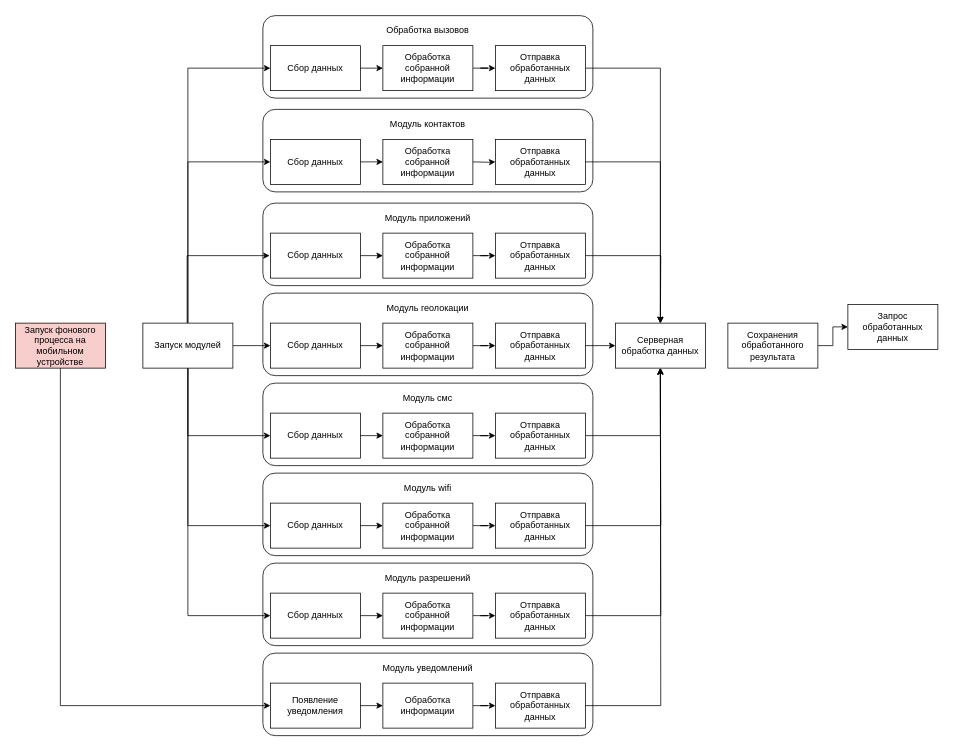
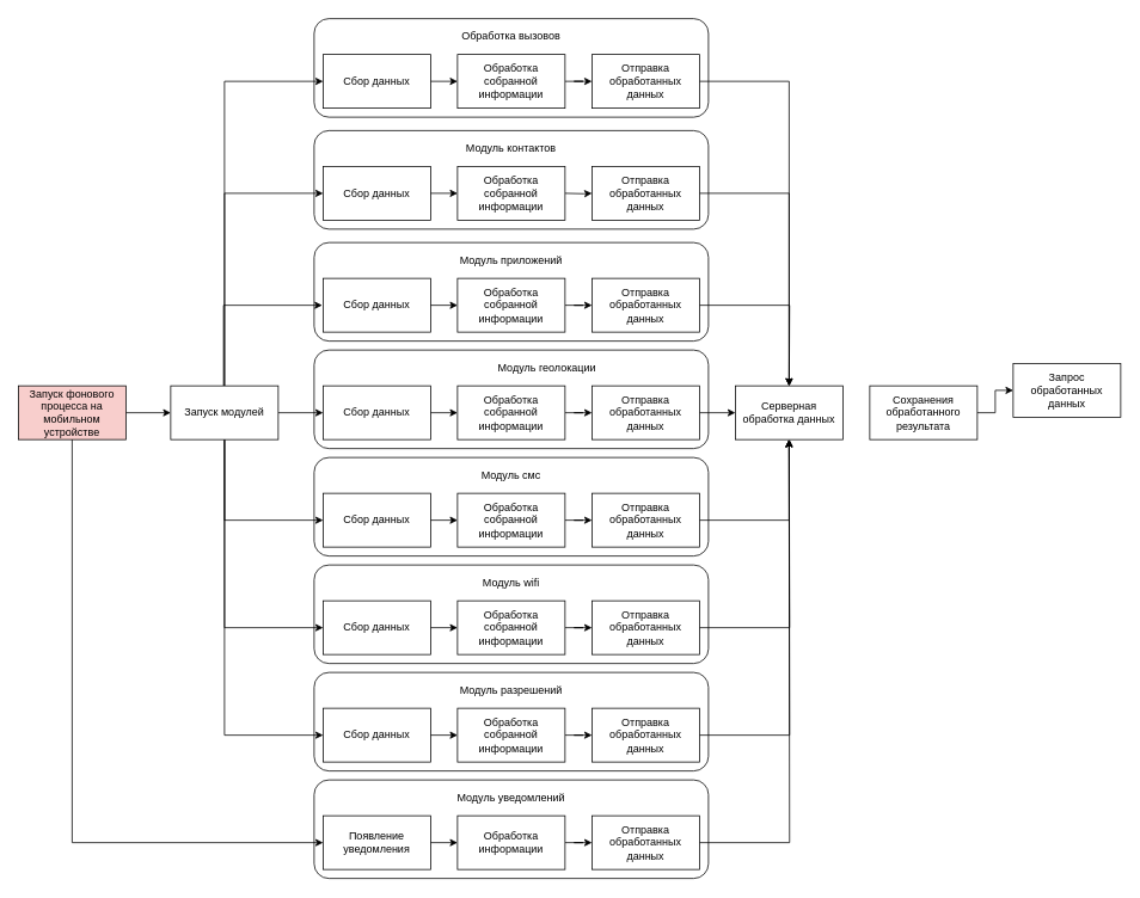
  <mxCell id="0" />
  <mxCell id="1" parent="0" />
  <mxCell id="2" value="" style="rounded=1;whiteSpace=wrap;html=1;" vertex="1" parent="1"><mxGeometry x="350" y="270" width="440" height="110" as="geometry" /></mxCell>
+ <mxCell id="3" value="" style="edgeStyle=orthogonalEdgeStyle;rounded=0;orthogonalLoop=1;jettySize=auto;html=1;" edge="1" parent="1" source="4" target="79"><mxGeometry relative="1" as="geometry" /></mxCell>
  <mxCell id="4" value="Запуск фонового процесса на мобильном устройстве" style="rounded=0;whiteSpace=wrap;html=1;fillColor=#f8cecc;" vertex="1" parent="1"><mxGeometry x="20" y="430" width="120" height="60" as="geometry" /></mxCell>
  <mxCell id="5" value="Сбор данных" style="rounded=0;whiteSpace=wrap;html=1;" vertex="1" parent="1"><mxGeometry x="360" y="310" width="120" height="60" as="geometry" /></mxCell>
  <mxCell id="6" value="" style="edgeStyle=orthogonalEdgeStyle;rounded=0;orthogonalLoop=1;jettySize=auto;html=1;" edge="1" parent="1" source="7" target="9"><mxGeometry relative="1" as="geometry" /></mxCell>
  <mxCell id="7" value="Обработка собранной информации" style="rounded=0;whiteSpace=wrap;html=1;" vertex="1" parent="1"><mxGeometry x="510" y="310" width="120" height="60" as="geometry" /></mxCell>
  <mxCell id="8" style="edgeStyle=orthogonalEdgeStyle;rounded=0;orthogonalLoop=1;jettySize=auto;html=1;" edge="1" parent="1" source="9"><mxGeometry relative="1" as="geometry"><mxPoint x="880" y="430" as="targetPoint" /></mxGeometry></mxCell>
  <mxCell id="9" value="Отправка обработанных данных" style="rounded=0;whiteSpace=wrap;html=1;" vertex="1" parent="1"><mxGeometry x="660" y="310" width="120" height="60" as="geometry" /></mxCell>
  <mxCell id="10" value="Серверная обработка данных" style="rounded=0;whiteSpace=wrap;html=1;" vertex="1" parent="1"><mxGeometry x="820" y="430" width="120" height="60" as="geometry" /></mxCell>
  <mxCell id="11" value="" style="edgeStyle=orthogonalEdgeStyle;rounded=0;orthogonalLoop=1;jettySize=auto;html=1;" edge="1" parent="1" source="12" target="13"><mxGeometry relative="1" as="geometry" /></mxCell>
  <mxCell id="12" value="Сохранения обработанного результата" style="rounded=0;whiteSpace=wrap;html=1;" vertex="1" parent="1"><mxGeometry x="970" y="430" width="120" height="60" as="geometry" /></mxCell>
  <mxCell id="13" value="Запрос обработанных данных" style="rounded=0;whiteSpace=wrap;html=1;" vertex="1" parent="1"><mxGeometry x="1130" y="405" width="120" height="60" as="geometry" /></mxCell>
  <mxCell id="14" value="" style="endArrow=classic;html=1;exitX=1;exitY=0.5;exitDx=0;exitDy=0;entryX=0;entryY=0.5;entryDx=0;entryDy=0;" edge="1" parent="1" source="5" target="7"><mxGeometry width="50" height="50" relative="1" as="geometry"><mxPoint x="520" y="410" as="sourcePoint" /><mxPoint x="570" y="360" as="targetPoint" /></mxGeometry></mxCell>
  <mxCell id="15" value="Модуль приложений" style="text;html=1;strokeColor=none;fillColor=none;align=center;verticalAlign=middle;whiteSpace=wrap;rounded=0;" vertex="1" parent="1"><mxGeometry x="500" y="280" width="140" height="20" as="geometry" /></mxCell>
  <mxCell id="16" value="" style="rounded=1;whiteSpace=wrap;html=1;" vertex="1" parent="1"><mxGeometry x="350" y="20" width="440" height="110" as="geometry" /></mxCell>
  <mxCell id="17" value="Сбор данных" style="rounded=0;whiteSpace=wrap;html=1;" vertex="1" parent="1"><mxGeometry x="360" y="60" width="120" height="60" as="geometry" /></mxCell>
  <mxCell id="18" value="" style="edgeStyle=orthogonalEdgeStyle;rounded=0;orthogonalLoop=1;jettySize=auto;html=1;" edge="1" parent="1" source="19" target="21"><mxGeometry relative="1" as="geometry" /></mxCell>
  <mxCell id="19" value="Обработка собранной информации" style="rounded=0;whiteSpace=wrap;html=1;" vertex="1" parent="1"><mxGeometry x="510" y="60" width="120" height="60" as="geometry" /></mxCell>
  <mxCell id="20" style="edgeStyle=orthogonalEdgeStyle;rounded=0;orthogonalLoop=1;jettySize=auto;html=1;entryX=0.5;entryY=0;entryDx=0;entryDy=0;" edge="1" parent="1" source="21" target="10"><mxGeometry relative="1" as="geometry" /></mxCell>
  <mxCell id="21" value="Отправка обработанных данных" style="rounded=0;whiteSpace=wrap;html=1;" vertex="1" parent="1"><mxGeometry x="660" y="60" width="120" height="60" as="geometry" /></mxCell>
  <mxCell id="22" value="" style="endArrow=classic;html=1;exitX=1;exitY=0.5;exitDx=0;exitDy=0;entryX=0;entryY=0.5;entryDx=0;entryDy=0;" edge="1" parent="1" source="17" target="19"><mxGeometry width="50" height="50" relative="1" as="geometry"><mxPoint x="520" y="160" as="sourcePoint" /><mxPoint x="570" y="110" as="targetPoint" /></mxGeometry></mxCell>
  <mxCell id="23" value="Обработка вызовов" style="text;html=1;strokeColor=none;fillColor=none;align=center;verticalAlign=middle;whiteSpace=wrap;rounded=0;" vertex="1" parent="1"><mxGeometry x="500" y="30" width="140" height="20" as="geometry" /></mxCell>
  <mxCell id="24" value="" style="rounded=1;whiteSpace=wrap;html=1;" vertex="1" parent="1"><mxGeometry x="350" y="145" width="440" height="110" as="geometry" /></mxCell>
  <mxCell id="25" value="Сбор данных" style="rounded=0;whiteSpace=wrap;html=1;" vertex="1" parent="1"><mxGeometry x="360" y="185" width="120" height="60" as="geometry" /></mxCell>
  <mxCell id="26" value="" style="edgeStyle=orthogonalEdgeStyle;rounded=0;orthogonalLoop=1;jettySize=auto;html=1;" edge="1" parent="1" target="29"><mxGeometry relative="1" as="geometry"><mxPoint x="630" y="215" as="sourcePoint" /></mxGeometry></mxCell>
  <mxCell id="27" value="Обработка собранной информации" style="rounded=0;whiteSpace=wrap;html=1;" vertex="1" parent="1"><mxGeometry x="510" y="185" width="120" height="60" as="geometry" /></mxCell>
  <mxCell id="28" style="edgeStyle=orthogonalEdgeStyle;rounded=0;orthogonalLoop=1;jettySize=auto;html=1;entryX=0.5;entryY=0;entryDx=0;entryDy=0;" edge="1" parent="1" source="29" target="10"><mxGeometry relative="1" as="geometry" /></mxCell>
  <mxCell id="29" value="Отправка обработанных данных" style="rounded=0;whiteSpace=wrap;html=1;" vertex="1" parent="1"><mxGeometry x="660" y="185" width="120" height="60" as="geometry" /></mxCell>
  <mxCell id="30" value="" style="endArrow=classic;html=1;exitX=1;exitY=0.5;exitDx=0;exitDy=0;entryX=0;entryY=0.5;entryDx=0;entryDy=0;" edge="1" parent="1" source="25"><mxGeometry width="50" height="50" relative="1" as="geometry"><mxPoint x="520" y="285" as="sourcePoint" /><mxPoint x="510" y="215" as="targetPoint" /></mxGeometry></mxCell>
  <mxCell id="31" value="Модуль контактов" style="text;html=1;strokeColor=none;fillColor=none;align=center;verticalAlign=middle;whiteSpace=wrap;rounded=0;" vertex="1" parent="1"><mxGeometry x="500" y="155" width="140" height="20" as="geometry" /></mxCell>
  <mxCell id="32" value="" style="rounded=1;whiteSpace=wrap;html=1;" vertex="1" parent="1"><mxGeometry x="350" y="390" width="440" height="110" as="geometry" /></mxCell>
  <mxCell id="33" value="Сбор данных" style="rounded=0;whiteSpace=wrap;html=1;" vertex="1" parent="1"><mxGeometry x="360" y="430" width="120" height="60" as="geometry" /></mxCell>
  <mxCell id="34" value="" style="edgeStyle=orthogonalEdgeStyle;rounded=0;orthogonalLoop=1;jettySize=auto;html=1;" edge="1" parent="1" source="35" target="37"><mxGeometry relative="1" as="geometry" /></mxCell>
  <mxCell id="35" value="Обработка собранной информации" style="rounded=0;whiteSpace=wrap;html=1;" vertex="1" parent="1"><mxGeometry x="510" y="430" width="120" height="60" as="geometry" /></mxCell>
  <mxCell id="36" style="edgeStyle=orthogonalEdgeStyle;rounded=0;orthogonalLoop=1;jettySize=auto;html=1;exitX=1;exitY=0.5;exitDx=0;exitDy=0;" edge="1" parent="1" source="37" target="10"><mxGeometry relative="1" as="geometry" /></mxCell>
  <mxCell id="37" value="Отправка обработанных данных" style="rounded=0;whiteSpace=wrap;html=1;" vertex="1" parent="1"><mxGeometry x="660" y="430" width="120" height="60" as="geometry" /></mxCell>
  <mxCell id="38" value="" style="endArrow=classic;html=1;exitX=1;exitY=0.5;exitDx=0;exitDy=0;entryX=0;entryY=0.5;entryDx=0;entryDy=0;" edge="1" parent="1" source="33" target="35"><mxGeometry width="50" height="50" relative="1" as="geometry"><mxPoint x="520" y="530" as="sourcePoint" /><mxPoint x="570" y="480" as="targetPoint" /></mxGeometry></mxCell>
- <mxCell id="39" value="Модуль геолокации" style="text;html=1;strokeColor=none;fillColor=none;align=center;verticalAlign=middle;whiteSpace=wrap;rounded=0;" vertex="1" parent="1"><mxGeometry x="500" y="400" width="140" height="20" as="geometry" /></mxCell>
+ <mxCell id="39" value="Модуль геолокации" style="text;html=1;strokeColor=none;fillColor=none;align=center;verticalAlign=middle;whiteSpace=wrap;rounded=0;" vertex="1" parent="1"><mxGeometry x="540" y="400" width="140" height="20" as="geometry" /></mxCell>
  <mxCell id="40" value="" style="rounded=1;whiteSpace=wrap;html=1;" vertex="1" parent="1"><mxGeometry x="350" y="510" width="440" height="110" as="geometry" /></mxCell>
  <mxCell id="41" value="Сбор данных" style="rounded=0;whiteSpace=wrap;html=1;" vertex="1" parent="1"><mxGeometry x="360" y="550" width="120" height="60" as="geometry" /></mxCell>
  <mxCell id="42" value="" style="edgeStyle=orthogonalEdgeStyle;rounded=0;orthogonalLoop=1;jettySize=auto;html=1;" edge="1" parent="1" source="43" target="45"><mxGeometry relative="1" as="geometry" /></mxCell>
  <mxCell id="43" value="Обработка собранной информации" style="rounded=0;whiteSpace=wrap;html=1;" vertex="1" parent="1"><mxGeometry x="510" y="550" width="120" height="60" as="geometry" /></mxCell>
  <mxCell id="44" style="edgeStyle=orthogonalEdgeStyle;rounded=0;orthogonalLoop=1;jettySize=auto;html=1;entryX=0.5;entryY=1;entryDx=0;entryDy=0;" edge="1" parent="1" source="45" target="10"><mxGeometry relative="1" as="geometry" /></mxCell>
  <mxCell id="45" value="Отправка обработанных данных" style="rounded=0;whiteSpace=wrap;html=1;" vertex="1" parent="1"><mxGeometry x="660" y="550" width="120" height="60" as="geometry" /></mxCell>
  <mxCell id="46" value="" style="endArrow=classic;html=1;exitX=1;exitY=0.5;exitDx=0;exitDy=0;entryX=0;entryY=0.5;entryDx=0;entryDy=0;" edge="1" parent="1" source="41" target="43"><mxGeometry width="50" height="50" relative="1" as="geometry"><mxPoint x="520" y="650" as="sourcePoint" /><mxPoint x="570" y="600" as="targetPoint" /></mxGeometry></mxCell>
  <mxCell id="47" value="Модуль смс" style="text;html=1;strokeColor=none;fillColor=none;align=center;verticalAlign=middle;whiteSpace=wrap;rounded=0;" vertex="1" parent="1"><mxGeometry x="500" y="520" width="140" height="20" as="geometry" /></mxCell>
  <mxCell id="48" value="" style="rounded=1;whiteSpace=wrap;html=1;" vertex="1" parent="1"><mxGeometry x="350" y="630" width="440" height="110" as="geometry" /></mxCell>
  <mxCell id="49" value="Сбор данных" style="rounded=0;whiteSpace=wrap;html=1;" vertex="1" parent="1"><mxGeometry x="360" y="670" width="120" height="60" as="geometry" /></mxCell>
  <mxCell id="50" value="" style="edgeStyle=orthogonalEdgeStyle;rounded=0;orthogonalLoop=1;jettySize=auto;html=1;" edge="1" parent="1" source="51" target="53"><mxGeometry relative="1" as="geometry" /></mxCell>
  <mxCell id="51" value="Обработка собранной информации" style="rounded=0;whiteSpace=wrap;html=1;" vertex="1" parent="1"><mxGeometry x="510" y="670" width="120" height="60" as="geometry" /></mxCell>
  <mxCell id="52" style="edgeStyle=orthogonalEdgeStyle;rounded=0;orthogonalLoop=1;jettySize=auto;html=1;" edge="1" parent="1" source="53"><mxGeometry relative="1" as="geometry"><mxPoint x="880" y="490" as="targetPoint" /></mxGeometry></mxCell>
  <mxCell id="53" value="Отправка обработанных данных" style="rounded=0;whiteSpace=wrap;html=1;" vertex="1" parent="1"><mxGeometry x="660" y="670" width="120" height="60" as="geometry" /></mxCell>
  <mxCell id="54" value="" style="endArrow=classic;html=1;exitX=1;exitY=0.5;exitDx=0;exitDy=0;entryX=0;entryY=0.5;entryDx=0;entryDy=0;" edge="1" parent="1" source="49" target="51"><mxGeometry width="50" height="50" relative="1" as="geometry"><mxPoint x="520" y="770" as="sourcePoint" /><mxPoint x="570" y="720" as="targetPoint" /></mxGeometry></mxCell>
  <mxCell id="55" value="Модуль wifi" style="text;html=1;strokeColor=none;fillColor=none;align=center;verticalAlign=middle;whiteSpace=wrap;rounded=0;" vertex="1" parent="1"><mxGeometry x="500" y="640" width="140" height="20" as="geometry" /></mxCell>
  <mxCell id="56" value="" style="rounded=1;whiteSpace=wrap;html=1;" vertex="1" parent="1"><mxGeometry x="350" y="750" width="440" height="110" as="geometry" /></mxCell>
  <mxCell id="57" value="Сбор данных" style="rounded=0;whiteSpace=wrap;html=1;" vertex="1" parent="1"><mxGeometry x="360" y="790" width="120" height="60" as="geometry" /></mxCell>
  <mxCell id="58" value="" style="edgeStyle=orthogonalEdgeStyle;rounded=0;orthogonalLoop=1;jettySize=auto;html=1;" edge="1" parent="1" source="59" target="61"><mxGeometry relative="1" as="geometry" /></mxCell>
  <mxCell id="59" value="Обработка собранной информации" style="rounded=0;whiteSpace=wrap;html=1;" vertex="1" parent="1"><mxGeometry x="510" y="790" width="120" height="60" as="geometry" /></mxCell>
  <mxCell id="60" style="edgeStyle=orthogonalEdgeStyle;rounded=0;orthogonalLoop=1;jettySize=auto;html=1;" edge="1" parent="1" source="61"><mxGeometry relative="1" as="geometry"><mxPoint x="880" y="490" as="targetPoint" /></mxGeometry></mxCell>
  <mxCell id="61" value="Отправка обработанных данных" style="rounded=0;whiteSpace=wrap;html=1;" vertex="1" parent="1"><mxGeometry x="660" y="790" width="120" height="60" as="geometry" /></mxCell>
  <mxCell id="62" value="" style="endArrow=classic;html=1;exitX=1;exitY=0.5;exitDx=0;exitDy=0;entryX=0;entryY=0.5;entryDx=0;entryDy=0;" edge="1" parent="1" source="57" target="59"><mxGeometry width="50" height="50" relative="1" as="geometry"><mxPoint x="520" y="890" as="sourcePoint" /><mxPoint x="570" y="840" as="targetPoint" /></mxGeometry></mxCell>
  <mxCell id="63" value="Модуль разрешений" style="text;html=1;strokeColor=none;fillColor=none;align=center;verticalAlign=middle;whiteSpace=wrap;rounded=0;" vertex="1" parent="1"><mxGeometry x="500" y="760" width="140" height="20" as="geometry" /></mxCell>
  <mxCell id="64" value="" style="rounded=1;whiteSpace=wrap;html=1;" vertex="1" parent="1"><mxGeometry x="350" y="870" width="440" height="110" as="geometry" /></mxCell>
  <mxCell id="65" value="Появление уведомления" style="rounded=0;whiteSpace=wrap;html=1;" vertex="1" parent="1"><mxGeometry x="360" y="910" width="120" height="60" as="geometry" /></mxCell>
  <mxCell id="66" value="" style="edgeStyle=orthogonalEdgeStyle;rounded=0;orthogonalLoop=1;jettySize=auto;html=1;" edge="1" parent="1" source="67" target="69"><mxGeometry relative="1" as="geometry" /></mxCell>
  <mxCell id="67" value="Обработка информации" style="rounded=0;whiteSpace=wrap;html=1;" vertex="1" parent="1"><mxGeometry x="510" y="910" width="120" height="60" as="geometry" /></mxCell>
  <mxCell id="68" style="edgeStyle=orthogonalEdgeStyle;rounded=0;orthogonalLoop=1;jettySize=auto;html=1;" edge="1" parent="1" source="69"><mxGeometry relative="1" as="geometry"><mxPoint x="880" y="490" as="targetPoint" /></mxGeometry></mxCell>
  <mxCell id="69" value="Отправка обработанных данных" style="rounded=0;whiteSpace=wrap;html=1;" vertex="1" parent="1"><mxGeometry x="660" y="910" width="120" height="60" as="geometry" /></mxCell>
  <mxCell id="70" value="" style="endArrow=classic;html=1;exitX=1;exitY=0.5;exitDx=0;exitDy=0;entryX=0;entryY=0.5;entryDx=0;entryDy=0;" edge="1" parent="1" source="65" target="67"><mxGeometry width="50" height="50" relative="1" as="geometry"><mxPoint x="520" y="1010" as="sourcePoint" /><mxPoint x="570" y="960" as="targetPoint" /></mxGeometry></mxCell>
  <mxCell id="71" value="Модуль уведомлений" style="text;html=1;strokeColor=none;fillColor=none;align=center;verticalAlign=middle;whiteSpace=wrap;rounded=0;" vertex="1" parent="1"><mxGeometry x="500" y="880" width="140" height="20" as="geometry" /></mxCell>
  <mxCell id="72" style="edgeStyle=orthogonalEdgeStyle;rounded=0;orthogonalLoop=1;jettySize=auto;html=1;exitX=0.5;exitY=0;exitDx=0;exitDy=0;entryX=0;entryY=0.5;entryDx=0;entryDy=0;" edge="1" parent="1"><mxGeometry relative="1" as="geometry"><mxPoint x="249" y="430" as="sourcePoint" /><mxPoint x="359" y="340" as="targetPoint" /><Array as="points"><mxPoint x="249" y="340" /></Array></mxGeometry></mxCell>
  <mxCell id="73" style="edgeStyle=orthogonalEdgeStyle;rounded=0;orthogonalLoop=1;jettySize=auto;html=1;entryX=0;entryY=0.5;entryDx=0;entryDy=0;exitX=0.5;exitY=0;exitDx=0;exitDy=0;" edge="1" parent="1" source="79" target="17"><mxGeometry relative="1" as="geometry" /></mxCell>
  <mxCell id="74" style="edgeStyle=orthogonalEdgeStyle;rounded=0;orthogonalLoop=1;jettySize=auto;html=1;entryX=0;entryY=0.5;entryDx=0;entryDy=0;" edge="1" parent="1" source="79" target="25"><mxGeometry relative="1" as="geometry"><Array as="points"><mxPoint x="250" y="215" /></Array></mxGeometry></mxCell>
  <mxCell id="75" style="edgeStyle=orthogonalEdgeStyle;rounded=0;orthogonalLoop=1;jettySize=auto;html=1;exitX=1;exitY=0.5;exitDx=0;exitDy=0;entryX=0;entryY=0.5;entryDx=0;entryDy=0;" edge="1" parent="1" source="79" target="33"><mxGeometry relative="1" as="geometry" /></mxCell>
  <mxCell id="76" style="edgeStyle=orthogonalEdgeStyle;rounded=0;orthogonalLoop=1;jettySize=auto;html=1;exitX=0.5;exitY=1;exitDx=0;exitDy=0;entryX=0;entryY=0.5;entryDx=0;entryDy=0;" edge="1" parent="1" source="79" target="41"><mxGeometry relative="1" as="geometry"><Array as="points"><mxPoint x="250" y="580" /></Array></mxGeometry></mxCell>
  <mxCell id="77" style="edgeStyle=orthogonalEdgeStyle;rounded=0;orthogonalLoop=1;jettySize=auto;html=1;exitX=0.5;exitY=1;exitDx=0;exitDy=0;entryX=0;entryY=0.5;entryDx=0;entryDy=0;" edge="1" parent="1" source="79" target="49"><mxGeometry relative="1" as="geometry" /></mxCell>
  <mxCell id="78" style="edgeStyle=orthogonalEdgeStyle;rounded=0;orthogonalLoop=1;jettySize=auto;html=1;exitX=0.5;exitY=1;exitDx=0;exitDy=0;entryX=0;entryY=0.5;entryDx=0;entryDy=0;" edge="1" parent="1" source="79" target="57"><mxGeometry relative="1" as="geometry" /></mxCell>
  <mxCell id="79" value="Запуск модулей" style="rounded=0;whiteSpace=wrap;html=1;" vertex="1" parent="1"><mxGeometry x="190" y="430" width="120" height="60" as="geometry" /></mxCell>
  <mxCell id="80" style="edgeStyle=orthogonalEdgeStyle;rounded=0;orthogonalLoop=1;jettySize=auto;html=1;exitX=0.5;exitY=1;exitDx=0;exitDy=0;entryX=0;entryY=0.5;entryDx=0;entryDy=0;" edge="1" parent="1" source="4" target="65"><mxGeometry relative="1" as="geometry"><Array as="points"><mxPoint x="80" y="940" /></Array></mxGeometry></mxCell>
